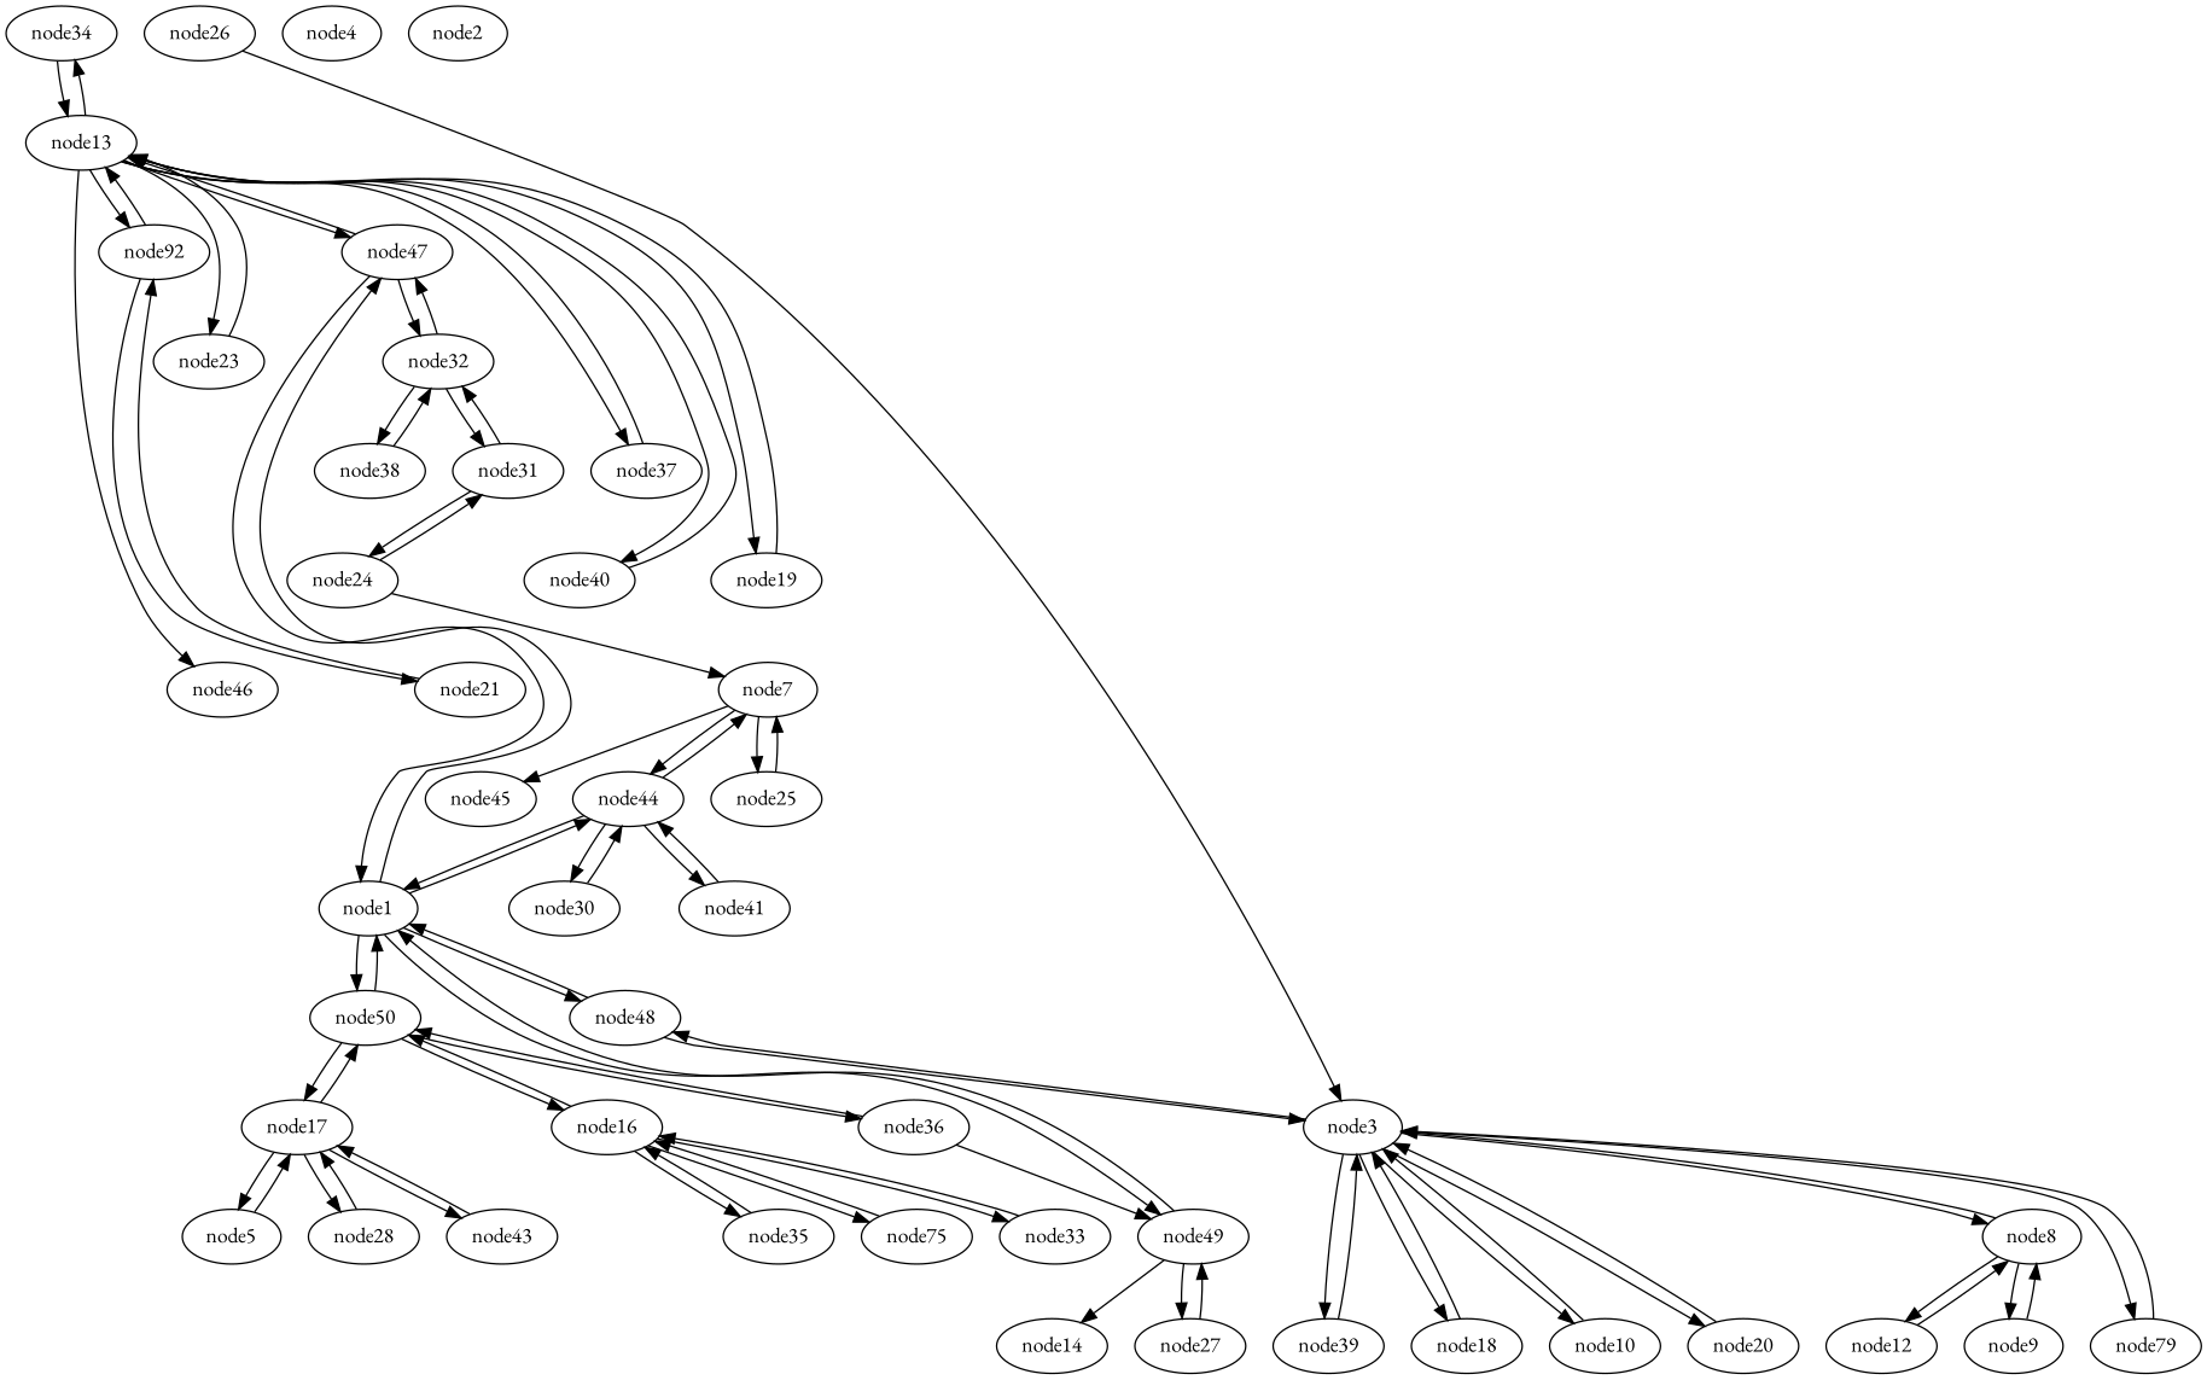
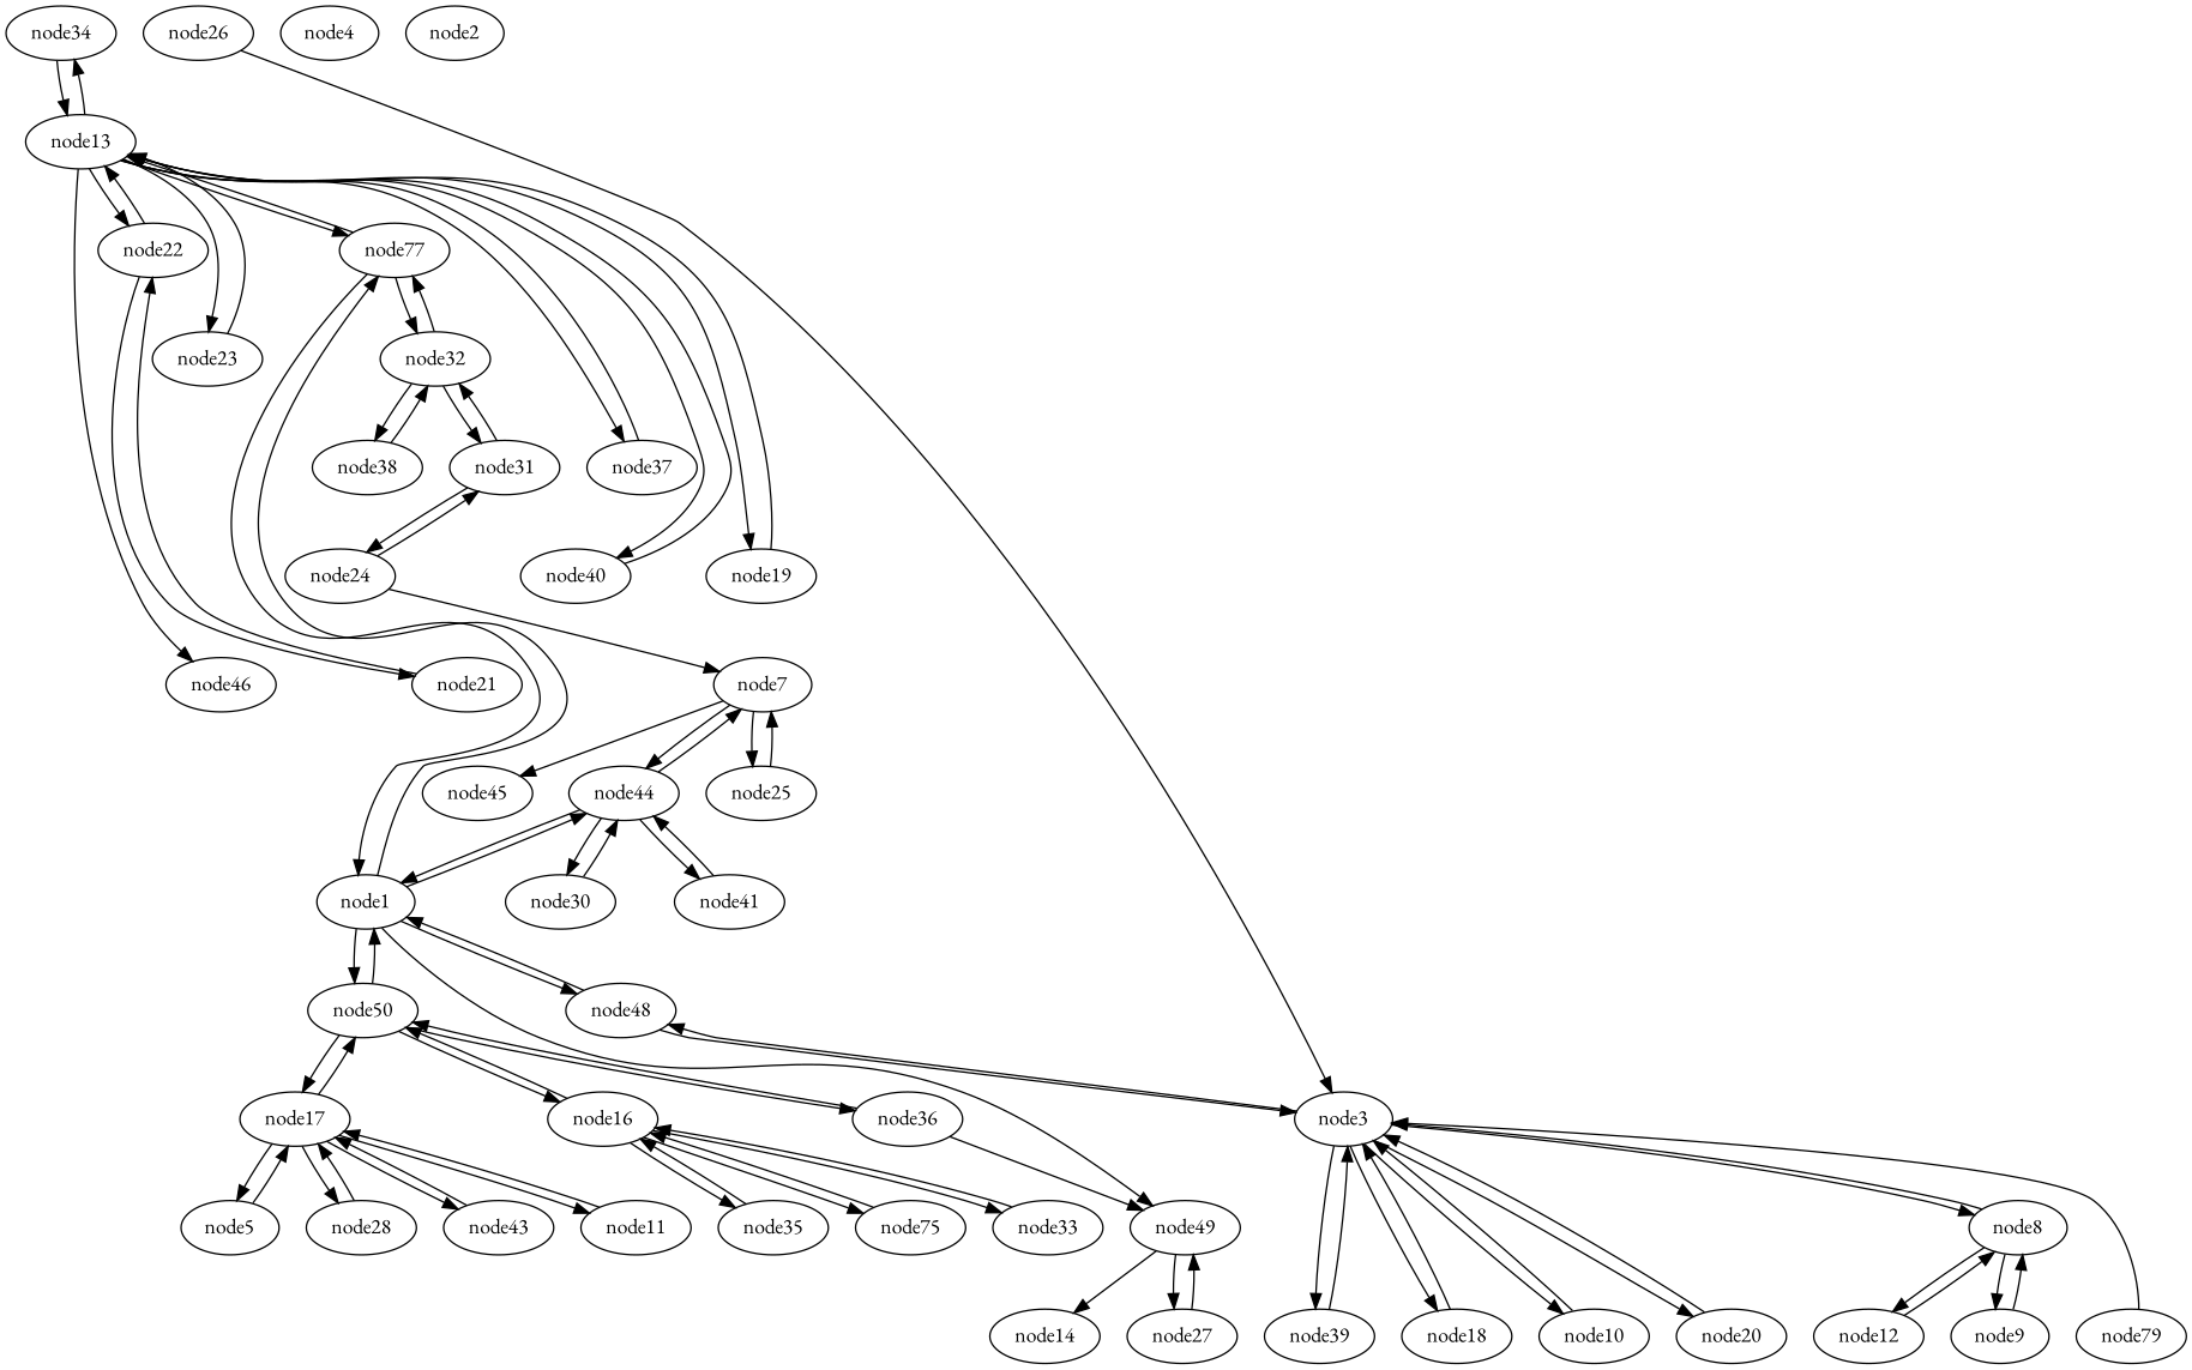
  strict digraph {
    fontname="EB Garamond"
    node [fontname="EB Garamond" weight=0]
    edge [fontname="EB Garamond" weight=0]
    node34
    node13
    node19
    node46
-   node22 [label=node92]
+   node22
    node23
-   node47
+   node47 [label=node77]
    node37
    node40
    node21
    node1
    node32
    node8
    node9
    node12
    node3
    n17 [label=node79]
    node39
    node18
    node48
    node10
    node20
    node26
    node35
    node16
    node50
    n27 [label=node75]
    node33
    node17
    node36
    node49
    node14
    node27
    node44
    node30
    node7
    node41
+   node11
    node5
    node28
    node43
    node38
    node31
    node24
    node4
    node25
    node45
    node2
    node34 -> node13
    node13 -> node34
    node13 -> node19
    node13 -> node46
    node13 -> node22
    node13 -> node23
    node13 -> node47
    node13 -> node37
    node13 -> node40
    node19 -> node13
    node22 -> node13
    node22 -> node21
    node23 -> node13
    node47 -> node13
    node47 -> node1
    node47 -> node32
    node37 -> node13
    node40 -> node13
    node21 -> node22
    node1 -> node47
    node1 -> node48
    node1 -> node50
    node1 -> node49
    node1 -> node44
    node32 -> node47
    node32 -> node38
    node32 -> node31
    node8 -> node9
    node8 -> node12
    node8 -> node3
    node9 -> node8
    node12 -> node8
    node3 -> node8
-   node3 -> n17
    node3 -> node39
    node3 -> node18
    node3 -> node48
    node3 -> node10
    node3 -> node20
    n17 -> node3
    node39 -> node3
    node18 -> node3
    node48 -> node1
    node48 -> node3
    node10 -> node3
    node20 -> node3
    node26 -> node3
    node35 -> node16
    node16 -> node35
    node16 -> node50
    node16 -> n27
    node16 -> node33
    node50 -> node1
    node50 -> node16
    node50 -> node17
    node50 -> node36
    n27 -> node16
    node33 -> node16
    node17 -> node50
+   node17 -> node11
    node17 -> node5
    node17 -> node28
    node17 -> node43
    node36 -> node50
    node36 -> node49
-   node49 -> node1
    node49 -> node14
    node49 -> node27
    node27 -> node49
    node44 -> node1
    node44 -> node30
    node44 -> node7
    node44 -> node41
    node30 -> node44
    node7 -> node44
    node7 -> node25
    node7 -> node45
    node41 -> node44
+   node11 -> node17
    node5 -> node17
    node28 -> node17
    node43 -> node17
    node38 -> node32
    node31 -> node32
    node31 -> node24
    node24 -> node7
    node24 -> node31
    node25 -> node7
  }
